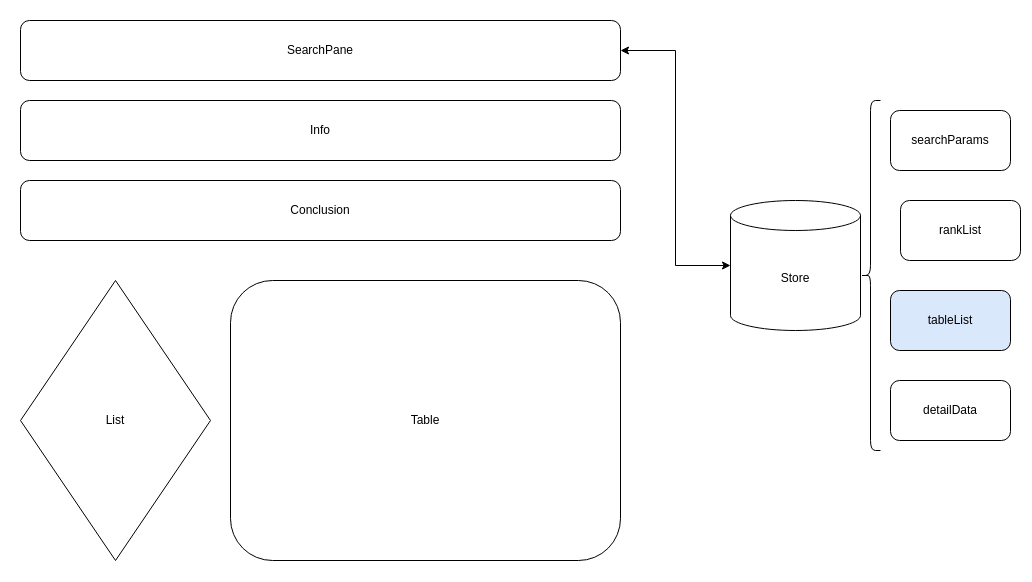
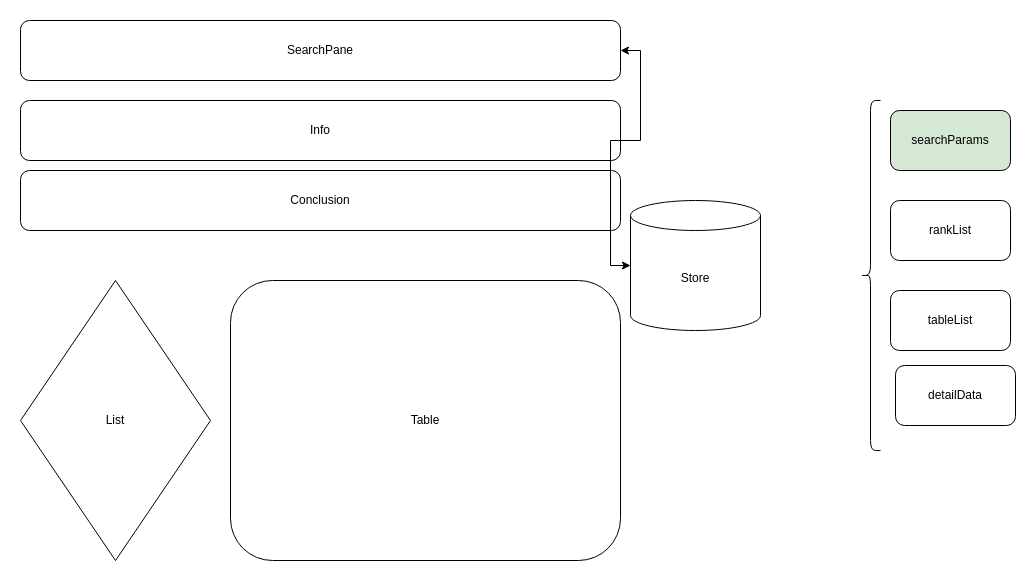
  <mxCell id="0" />
  <mxCell id="1" parent="0" />
  <mxCell id="2" value="Info" style="rounded=1;whiteSpace=wrap;html=1;" vertex="1" parent="1"><mxGeometry x="20" y="100" width="600" height="60" as="geometry" /></mxCell>
- <mxCell id="3" value="&lt;span style=&quot;white-space: pre;&quot; data-slate-fragment=&quot;JTVCJTdCJTIydHlwZSUyMiUzQSUyMnBhcmFncmFwaCUyMiUyQyUyMmNoaWxkcmVuJTIyJTNBJTVCJTdCJTIyaWQlMjIlM0ElMjJleHJFa1pkSld6JTIyJTJDJTIycGFyYUlkeCUyMiUzQTAlMkMlMjJzcmMlMjIlM0ElMjJjb25jbHVzaW9uJTIyJTJDJTIyZHN0JTIyJTNBJTIyJUU3JUJCJTkzJUU4JUFFJUJBJTIyJTJDJTIybWV0YWRhdGElMjIlM0ElMjIlMjIlMkMlMjJtZXRhRGF0YSUyMiUzQSU1QiU1RCUyQyUyMnRleHQlMjIlM0ElMjJjb25jbHVzaW9uJTIyJTdEJTVEJTdEJTVE&quot;&gt;Conclusion&lt;/span&gt;" style="rounded=1;whiteSpace=wrap;html=1;" vertex="1" parent="1"><mxGeometry x="20" y="180" width="600" height="60" as="geometry" /></mxCell>
+ <mxCell id="3" value="&lt;span style=&quot;white-space: pre;&quot; data-slate-fragment=&quot;JTVCJTdCJTIydHlwZSUyMiUzQSUyMnBhcmFncmFwaCUyMiUyQyUyMmNoaWxkcmVuJTIyJTNBJTVCJTdCJTIyaWQlMjIlM0ElMjJleHJFa1pkSld6JTIyJTJDJTIycGFyYUlkeCUyMiUzQTAlMkMlMjJzcmMlMjIlM0ElMjJjb25jbHVzaW9uJTIyJTJDJTIyZHN0JTIyJTNBJTIyJUU3JUJCJTkzJUU4JUFFJUJBJTIyJTJDJTIybWV0YWRhdGElMjIlM0ElMjIlMjIlMkMlMjJtZXRhRGF0YSUyMiUzQSU1QiU1RCUyQyUyMnRleHQlMjIlM0ElMjJjb25jbHVzaW9uJTIyJTdEJTVEJTdEJTVE&quot;&gt;Conclusion&lt;/span&gt;" style="rounded=1;whiteSpace=wrap;html=1;" vertex="1" parent="1"><mxGeometry x="20" y="170" width="600" height="60" as="geometry" /></mxCell>
  <mxCell id="4" value="List" style="rhombus;whiteSpace=wrap;html=1;" vertex="1" parent="1"><mxGeometry x="20" y="280" width="190" height="280" as="geometry" /></mxCell>
  <mxCell id="5" value="Table" style="rounded=1;whiteSpace=wrap;html=1;" vertex="1" parent="1"><mxGeometry x="230" y="280" width="390" height="280" as="geometry" /></mxCell>
  <mxCell id="6" value="SearchPane" style="rounded=1;whiteSpace=wrap;html=1;" vertex="1" parent="1"><mxGeometry x="20" y="20" width="600" height="60" as="geometry" /></mxCell>
  <mxCell id="7" style="edgeStyle=orthogonalEdgeStyle;rounded=0;orthogonalLoop=1;jettySize=auto;html=1;entryX=1;entryY=0.5;entryDx=0;entryDy=0;startArrow=classic;startFill=1;" edge="1" parent="1" source="8" target="6"><mxGeometry relative="1" as="geometry" /></mxCell>
- <mxCell id="8" value="Store" style="shape=cylinder3;whiteSpace=wrap;html=1;boundedLbl=1;backgroundOutline=1;size=15;" vertex="1" parent="1"><mxGeometry x="730" y="200" width="130" height="130" as="geometry" /></mxCell>
- <mxCell id="9" value="searchParams" style="rounded=1;whiteSpace=wrap;html=1;" vertex="1" parent="1"><mxGeometry x="890" y="110" width="120" height="60" as="geometry" /></mxCell>
- <mxCell id="10" value="rankList" style="rounded=1;whiteSpace=wrap;html=1;" vertex="1" parent="1"><mxGeometry x="900" y="200" width="120" height="60" as="geometry" /></mxCell>
- <mxCell id="11" value="tableList" style="rounded=1;whiteSpace=wrap;html=1;fillColor=#dae8fc;" vertex="1" parent="1"><mxGeometry x="890" y="290" width="120" height="60" as="geometry" /></mxCell>
- <mxCell id="12" value="detailData" style="rounded=1;whiteSpace=wrap;html=1;" vertex="1" parent="1"><mxGeometry x="890" y="380" width="120" height="60" as="geometry" /></mxCell>
+ <mxCell id="8" value="Store" style="shape=cylinder3;whiteSpace=wrap;html=1;boundedLbl=1;backgroundOutline=1;size=15;" vertex="1" parent="1"><mxGeometry x="630" y="200" width="130" height="130" as="geometry" /></mxCell>
+ <mxCell id="9" value="searchParams" style="rounded=1;whiteSpace=wrap;html=1;fillColor=#d5e8d4;" vertex="1" parent="1"><mxGeometry x="890" y="110" width="120" height="60" as="geometry" /></mxCell>
+ <mxCell id="10" value="rankList" style="rounded=1;whiteSpace=wrap;html=1;" vertex="1" parent="1"><mxGeometry x="890" y="200" width="120" height="60" as="geometry" /></mxCell>
+ <mxCell id="11" value="tableList" style="rounded=1;whiteSpace=wrap;html=1;" vertex="1" parent="1"><mxGeometry x="890" y="290" width="120" height="60" as="geometry" /></mxCell>
+ <mxCell id="12" value="detailData" style="rounded=1;whiteSpace=wrap;html=1;" vertex="1" parent="1"><mxGeometry x="895" y="365" width="120" height="60" as="geometry" /></mxCell>
  <mxCell id="13" value="" style="shape=curlyBracket;whiteSpace=wrap;html=1;rounded=1;labelPosition=left;verticalLabelPosition=middle;align=right;verticalAlign=middle;" vertex="1" parent="1"><mxGeometry x="860" y="100" width="20" height="350" as="geometry" /></mxCell>
